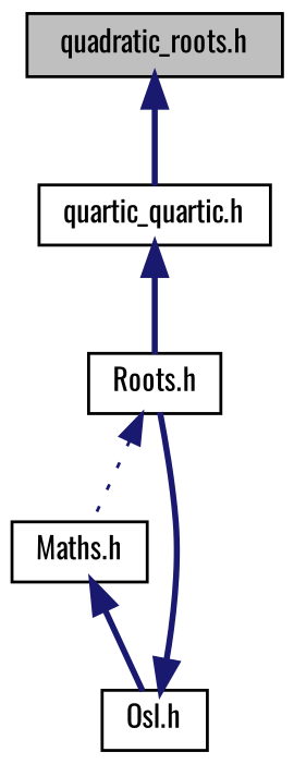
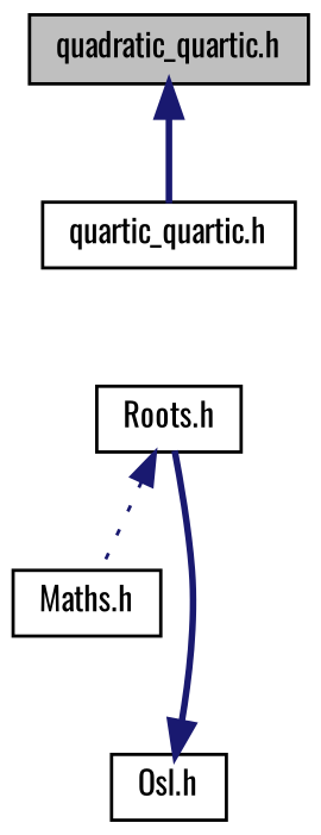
  digraph {
    fontname=Oswald
    node [color=black fillcolor=white fontname=Oswald fontsize=10 shape=record style=filled]
    edge [color=midnightblue dir=back fontname=Oswald fontsize=10 labelfontname=Helvetica labelfontsize=10 style=bold]
-   n1 [fillcolor=grey75 fontcolor=black height=0.2 label="quadratic_roots.h" width=0.4]
+   n1 [fillcolor=grey75 fontcolor=black height=0.2 label="quadratic_quartic.h" width=0.4]
    n2 [height=0.2 label="quartic_quartic.h" width=0.4]
    n3 [height=0.2 label="Roots.h" width=0.4]
    n4 [height=0.2 label="Maths.h" width=0.4]
    n5 [height=0.2 label="Osl.h" width=0.4]
    n1 -> n2
-   n2 -> n3
    n3 -> n4 [style=dotted]
-   n4 -> n5
    n5 -> n3
  }
